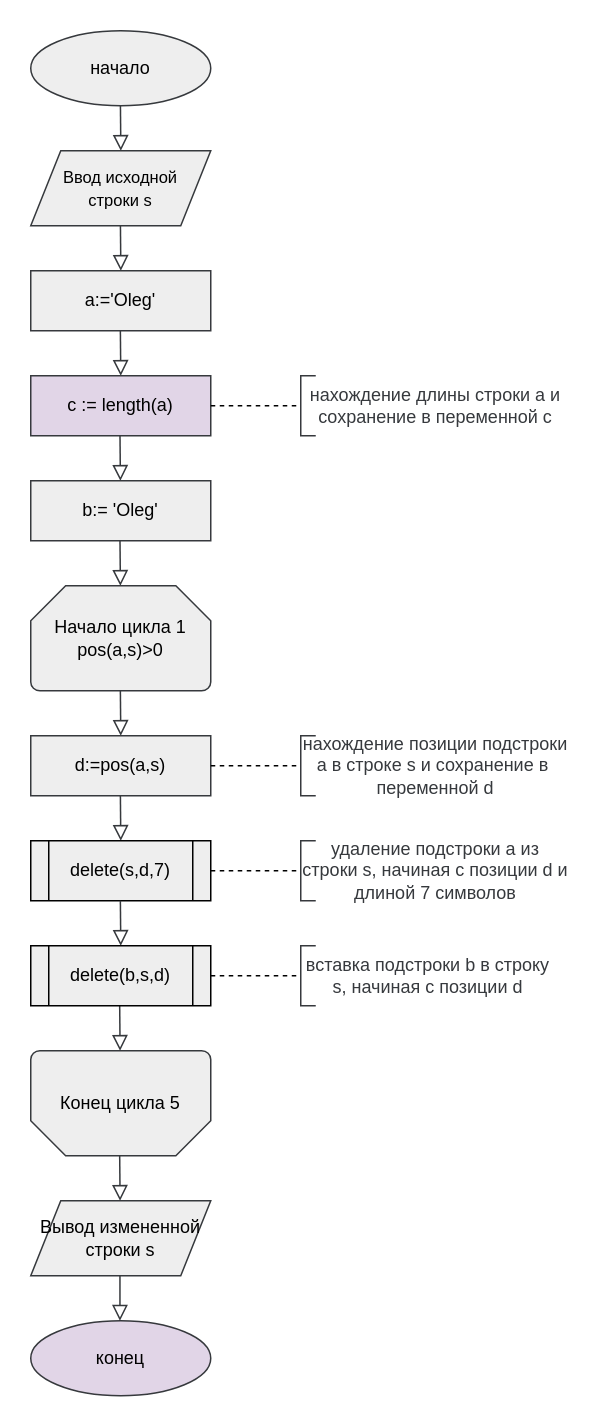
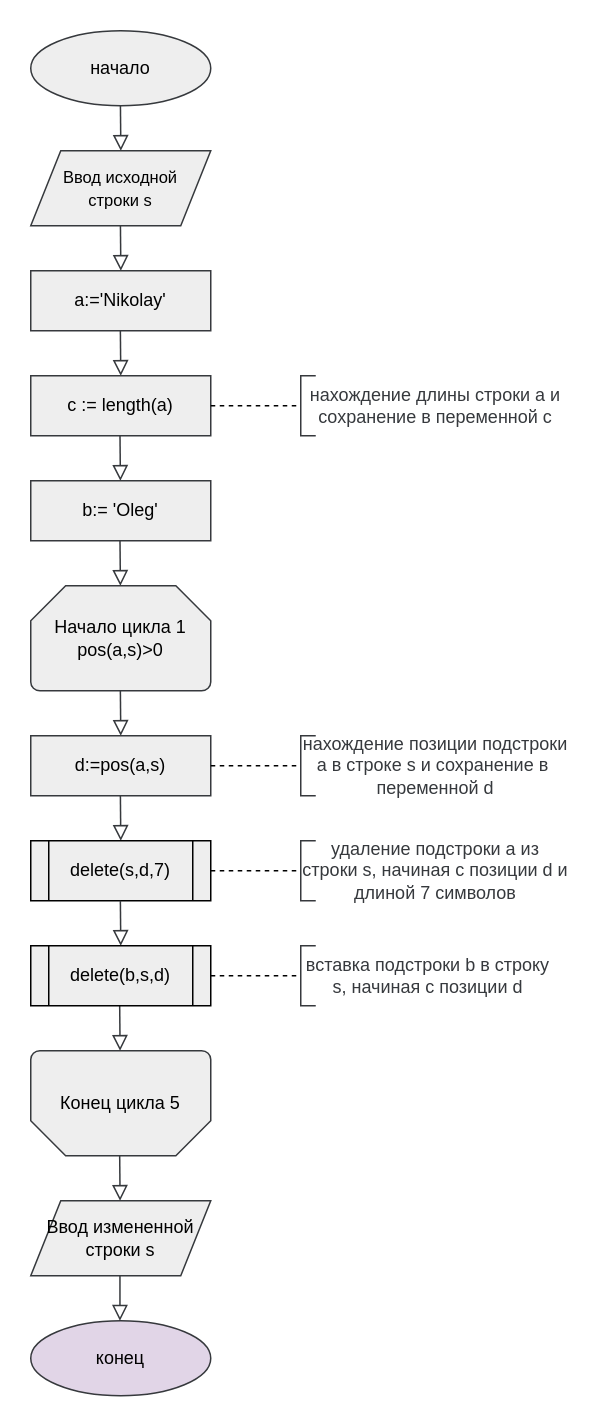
  <mxCell id="0" />
  <mxCell id="1" parent="0" />
  <mxCell id="2" value="начало" style="ellipse;whiteSpace=wrap;html=1;strokeColor=#36393d;fillColor=#eeeeee;fontColor=#000000;" parent="1" vertex="1"><mxGeometry x="20" y="20" width="120" height="50" as="geometry" /></mxCell>
  <mxCell id="3" value="Начало цикла 1&lt;br&gt;pos(a,s)&amp;gt;0" style="strokeWidth=1;html=1;shape=mxgraph.flowchart.loop_limit;whiteSpace=wrap;strokeColor=#36393d;fillColor=#eeeeee;fontColor=#000000;" parent="1" vertex="1"><mxGeometry x="20" y="390" width="120" height="70" as="geometry" /></mxCell>
  <mxCell id="4" value="" style="rounded=0;html=1;jettySize=auto;orthogonalLoop=1;fontSize=11;endArrow=block;endFill=0;endSize=8;strokeWidth=1;shadow=0;labelBackgroundColor=none;edgeStyle=orthogonalEdgeStyle;strokeColor=#36393d;fillColor=#eeeeee;fontColor=#000000;" parent="1" edge="1"><mxGeometry relative="1" as="geometry"><mxPoint x="79.79" y="70" as="sourcePoint" /><mxPoint x="80.06" y="100" as="targetPoint" /></mxGeometry></mxCell>
  <mxCell id="5" value="" style="rounded=0;html=1;jettySize=auto;orthogonalLoop=1;fontSize=11;endArrow=block;endFill=0;endSize=8;strokeWidth=1;shadow=0;labelBackgroundColor=none;edgeStyle=orthogonalEdgeStyle;strokeColor=#36393d;fillColor=#eeeeee;fontColor=#000000;" parent="1" edge="1"><mxGeometry relative="1" as="geometry"><mxPoint x="79.79" y="150" as="sourcePoint" /><mxPoint x="80.06" y="180" as="targetPoint" /></mxGeometry></mxCell>
  <mxCell id="6" value="" style="rounded=0;html=1;jettySize=auto;orthogonalLoop=1;fontSize=11;endArrow=block;endFill=0;endSize=8;strokeWidth=1;shadow=0;labelBackgroundColor=none;edgeStyle=orthogonalEdgeStyle;strokeColor=#36393d;fillColor=#eeeeee;fontColor=#000000;" parent="1" edge="1"><mxGeometry relative="1" as="geometry"><mxPoint x="79.75" y="220" as="sourcePoint" /><mxPoint x="80.02" y="250" as="targetPoint" /></mxGeometry></mxCell>
  <mxCell id="7" value="Конец цикла 5" style="strokeWidth=1;html=1;shape=mxgraph.flowchart.loop_limit;whiteSpace=wrap;strokeColor=#36393d;fillColor=#eeeeee;fontColor=#000000;direction=west;" parent="1" vertex="1"><mxGeometry x="20" y="700" width="120" height="70" as="geometry" /></mxCell>
  <mxCell id="8" value="конец" style="ellipse;whiteSpace=wrap;html=1;strokeColor=#36393d;fillColor=#e1d5e7;fontColor=#000000;" parent="1" vertex="1"><mxGeometry x="20" y="880" width="120" height="50" as="geometry" /></mxCell>
- <mxCell id="9" value="&lt;div&gt;&lt;font style=&quot;font-size: 12px;&quot;&gt;a:='Oleg'&lt;/font&gt;&lt;/div&gt;" style="rounded=0;whiteSpace=wrap;html=1;strokeColor=#36393d;fillColor=#eeeeee;fontColor=#000000;" parent="1" vertex="1"><mxGeometry x="20" y="180" width="120" height="40" as="geometry" /></mxCell>
- <mxCell id="10" value="Вывод измененной&lt;br&gt;строки s" style="shape=parallelogram;perimeter=parallelogramPerimeter;whiteSpace=wrap;html=1;fixedSize=1;strokeColor=#36393d;fillColor=#eeeeee;fontColor=#000000;" parent="1" vertex="1"><mxGeometry x="20" y="800" width="120" height="50" as="geometry" /></mxCell>
+ <mxCell id="9" value="&lt;div&gt;&lt;font style=&quot;font-size: 12px;&quot;&gt;a:='Nikolay'&lt;/font&gt;&lt;/div&gt;" style="rounded=0;whiteSpace=wrap;html=1;strokeColor=#36393d;fillColor=#eeeeee;fontColor=#000000;" parent="1" vertex="1"><mxGeometry x="20" y="180" width="120" height="40" as="geometry" /></mxCell>
+ <mxCell id="10" value="Ввод измененной&lt;br&gt;строки s" style="shape=parallelogram;perimeter=parallelogramPerimeter;whiteSpace=wrap;html=1;fixedSize=1;strokeColor=#36393d;fillColor=#eeeeee;fontColor=#000000;" parent="1" vertex="1"><mxGeometry x="20" y="800" width="120" height="50" as="geometry" /></mxCell>
  <mxCell id="11" value="" style="rounded=0;html=1;jettySize=auto;orthogonalLoop=1;fontSize=11;endArrow=block;endFill=0;endSize=8;strokeWidth=1;shadow=0;labelBackgroundColor=none;edgeStyle=orthogonalEdgeStyle;strokeColor=#36393d;fillColor=#eeeeee;fontColor=#000000;" parent="1" edge="1"><mxGeometry relative="1" as="geometry"><mxPoint x="79.47" y="850" as="sourcePoint" /><mxPoint x="79.47" y="880" as="targetPoint" /></mxGeometry></mxCell>
  <mxCell id="12" value="" style="strokeWidth=1;html=1;shape=mxgraph.flowchart.annotation_1;align=left;pointerEvents=1;direction=east;strokeColor=#36393d;" parent="1" vertex="1"><mxGeometry x="200" y="630" width="10" height="40" as="geometry" /></mxCell>
  <mxCell id="13" value="вставка подстроки b в строку s, начиная с позиции d" style="text;html=1;strokeColor=none;fillColor=none;align=center;verticalAlign=middle;whiteSpace=wrap;rounded=0;fontColor=#36393d;" parent="1" vertex="1"><mxGeometry x="200" y="635" width="170" height="30" as="geometry" /></mxCell>
  <mxCell id="14" value="" style="rounded=0;html=1;jettySize=auto;orthogonalLoop=1;fontSize=11;endArrow=block;endFill=0;endSize=8;strokeWidth=1;shadow=0;labelBackgroundColor=none;edgeStyle=orthogonalEdgeStyle;strokeColor=#36393d;fillColor=#eeeeee;fontColor=#000000;" parent="1" edge="1"><mxGeometry relative="1" as="geometry"><mxPoint x="79.75" y="460" as="sourcePoint" /><mxPoint x="80.02" y="490" as="targetPoint" /></mxGeometry></mxCell>
  <mxCell id="15" value="&lt;span style=&quot;font-size: 11px;&quot;&gt;Ввод исходной&lt;br&gt;строки s&lt;/span&gt;" style="shape=parallelogram;perimeter=parallelogramPerimeter;whiteSpace=wrap;html=1;fixedSize=1;strokeColor=#36393d;fillColor=#eeeeee;fontColor=#000000;" parent="1" vertex="1"><mxGeometry x="20" y="100" width="120" height="50" as="geometry" /></mxCell>
  <mxCell id="16" value="" style="rounded=0;html=1;jettySize=auto;orthogonalLoop=1;fontSize=11;endArrow=block;endFill=0;endSize=8;strokeWidth=1;shadow=0;labelBackgroundColor=none;edgeStyle=orthogonalEdgeStyle;strokeColor=#36393d;fillColor=#eeeeee;fontColor=#000000;" parent="1" edge="1"><mxGeometry relative="1" as="geometry"><mxPoint x="79.76" y="530" as="sourcePoint" /><mxPoint x="80.03" y="560" as="targetPoint" /></mxGeometry></mxCell>
  <mxCell id="17" value="" style="rounded=0;html=1;jettySize=auto;orthogonalLoop=1;fontSize=11;endArrow=block;endFill=0;endSize=8;strokeWidth=1;shadow=0;labelBackgroundColor=none;edgeStyle=orthogonalEdgeStyle;strokeColor=#36393d;fillColor=#eeeeee;fontColor=#000000;" parent="1" edge="1"><mxGeometry relative="1" as="geometry"><mxPoint x="79.29" y="670" as="sourcePoint" /><mxPoint x="79.56" y="700" as="targetPoint" /></mxGeometry></mxCell>
  <mxCell id="18" value="d:=pos(a,s)" style="rounded=0;whiteSpace=wrap;html=1;strokeColor=#36393d;fillColor=#eeeeee;fontColor=#000000;" parent="1" vertex="1"><mxGeometry x="20" y="490" width="120" height="40" as="geometry" /></mxCell>
  <mxCell id="19" value="" style="rounded=0;html=1;jettySize=auto;orthogonalLoop=1;fontSize=11;endArrow=block;endFill=0;endSize=8;strokeWidth=1;shadow=0;labelBackgroundColor=none;edgeStyle=orthogonalEdgeStyle;strokeColor=#36393d;fillColor=#eeeeee;fontColor=#000000;" parent="1" edge="1"><mxGeometry relative="1" as="geometry"><mxPoint x="79.29" y="770" as="sourcePoint" /><mxPoint x="79.56" y="800" as="targetPoint" /></mxGeometry></mxCell>
  <mxCell id="20" value="delete(s,d,7)" style="shape=process;whiteSpace=wrap;html=1;backgroundOutline=1;fillColor=#eeeeee;" parent="1" vertex="1"><mxGeometry x="20" y="560" width="120" height="40" as="geometry" /></mxCell>
  <mxCell id="21" value="" style="rounded=0;html=1;jettySize=auto;orthogonalLoop=1;fontSize=11;endArrow=block;endFill=0;endSize=8;strokeWidth=1;shadow=0;labelBackgroundColor=none;edgeStyle=orthogonalEdgeStyle;strokeColor=#36393d;fillColor=#eeeeee;fontColor=#000000;" parent="1" edge="1"><mxGeometry relative="1" as="geometry"><mxPoint x="79.75" y="600" as="sourcePoint" /><mxPoint x="80.02" y="630" as="targetPoint" /></mxGeometry></mxCell>
  <mxCell id="22" value="delete(b,s,d)" style="shape=process;whiteSpace=wrap;html=1;backgroundOutline=1;fillColor=#eeeeee;" parent="1" vertex="1"><mxGeometry x="20" y="630" width="120" height="40" as="geometry" /></mxCell>
  <mxCell id="23" value="" style="endArrow=none;dashed=1;html=1;rounded=0;exitX=1;exitY=0.5;exitDx=0;exitDy=0;entryX=0;entryY=0.5;entryDx=0;entryDy=0;" parent="1" source="22" target="13" edge="1"><mxGeometry width="50" height="50" relative="1" as="geometry"><mxPoint x="260" y="750" as="sourcePoint" /><mxPoint x="310" y="700" as="targetPoint" /></mxGeometry></mxCell>
- <mxCell id="24" value="&lt;div&gt;&lt;span style=&quot;background-color: initial;&quot;&gt;&lt;font style=&quot;font-size: 12px;&quot;&gt;c := length(a)&lt;/font&gt;&lt;/span&gt;&lt;/div&gt;" style="rounded=0;whiteSpace=wrap;html=1;strokeColor=#36393d;fillColor=#e1d5e7;fontColor=#000000;" parent="1" vertex="1"><mxGeometry x="20" y="250" width="120" height="40" as="geometry" /></mxCell>
+ <mxCell id="24" value="&lt;div&gt;&lt;span style=&quot;background-color: initial;&quot;&gt;&lt;font style=&quot;font-size: 12px;&quot;&gt;c := length(a)&lt;/font&gt;&lt;/span&gt;&lt;/div&gt;" style="rounded=0;whiteSpace=wrap;html=1;strokeColor=#36393d;fillColor=#eeeeee;fontColor=#000000;" parent="1" vertex="1"><mxGeometry x="20" y="250" width="120" height="40" as="geometry" /></mxCell>
  <mxCell id="25" value="&lt;div&gt;&lt;span style=&quot;background-color: initial;&quot;&gt;&lt;font style=&quot;font-size: 12px;&quot;&gt;b:= 'Oleg'&lt;/font&gt;&lt;/span&gt;&lt;br&gt;&lt;/div&gt;" style="rounded=0;whiteSpace=wrap;html=1;strokeColor=#36393d;fillColor=#eeeeee;fontColor=#000000;" parent="1" vertex="1"><mxGeometry x="20" y="320" width="120" height="40" as="geometry" /></mxCell>
  <mxCell id="26" value="" style="rounded=0;html=1;jettySize=auto;orthogonalLoop=1;fontSize=11;endArrow=block;endFill=0;endSize=8;strokeWidth=1;shadow=0;labelBackgroundColor=none;edgeStyle=orthogonalEdgeStyle;strokeColor=#36393d;fillColor=#eeeeee;fontColor=#000000;" parent="1" edge="1"><mxGeometry relative="1" as="geometry"><mxPoint x="79.5" y="290" as="sourcePoint" /><mxPoint x="79.77" y="320" as="targetPoint" /></mxGeometry></mxCell>
  <mxCell id="27" value="" style="rounded=0;html=1;jettySize=auto;orthogonalLoop=1;fontSize=11;endArrow=block;endFill=0;endSize=8;strokeWidth=1;shadow=0;labelBackgroundColor=none;edgeStyle=orthogonalEdgeStyle;strokeColor=#36393d;fillColor=#eeeeee;fontColor=#000000;" parent="1" edge="1"><mxGeometry relative="1" as="geometry"><mxPoint x="79.5" y="360" as="sourcePoint" /><mxPoint x="79.77" y="390" as="targetPoint" /></mxGeometry></mxCell>
  <mxCell id="28" value="" style="strokeWidth=1;html=1;shape=mxgraph.flowchart.annotation_1;align=left;pointerEvents=1;direction=east;strokeColor=#36393d;" parent="1" vertex="1"><mxGeometry x="200" y="250" width="10" height="40" as="geometry" /></mxCell>
  <mxCell id="29" value="нахождение длины строки a и сохранение в переменной c" style="text;html=1;strokeColor=none;fillColor=none;align=center;verticalAlign=middle;whiteSpace=wrap;rounded=0;fontColor=#36393d;" parent="1" vertex="1"><mxGeometry x="200" y="255" width="180" height="30" as="geometry" /></mxCell>
  <mxCell id="30" value="" style="endArrow=none;dashed=1;html=1;rounded=0;exitX=1;exitY=0.5;exitDx=0;exitDy=0;entryX=0;entryY=0.5;entryDx=0;entryDy=0;" parent="1" target="29" edge="1"><mxGeometry width="50" height="50" relative="1" as="geometry"><mxPoint x="140" y="270" as="sourcePoint" /><mxPoint x="310" y="320" as="targetPoint" /></mxGeometry></mxCell>
  <mxCell id="31" value="" style="strokeWidth=1;html=1;shape=mxgraph.flowchart.annotation_1;align=left;pointerEvents=1;direction=east;strokeColor=#36393d;" parent="1" vertex="1"><mxGeometry x="200" y="560" width="10" height="40" as="geometry" /></mxCell>
  <mxCell id="32" value="удаление подстроки a из строки s,&amp;nbsp;начиная с позиции d и длиной 7 символов" style="text;html=1;strokeColor=none;fillColor=none;align=center;verticalAlign=middle;whiteSpace=wrap;rounded=0;fontColor=#36393d;" parent="1" vertex="1"><mxGeometry x="200" y="565" width="180" height="30" as="geometry" /></mxCell>
  <mxCell id="33" value="" style="endArrow=none;dashed=1;html=1;rounded=0;exitX=1;exitY=0.5;exitDx=0;exitDy=0;entryX=0;entryY=0.5;entryDx=0;entryDy=0;" parent="1" target="32" edge="1"><mxGeometry width="50" height="50" relative="1" as="geometry"><mxPoint x="140" y="580" as="sourcePoint" /><mxPoint x="310" y="630" as="targetPoint" /></mxGeometry></mxCell>
  <mxCell id="34" value="" style="strokeWidth=1;html=1;shape=mxgraph.flowchart.annotation_1;align=left;pointerEvents=1;direction=east;strokeColor=#36393d;" parent="1" vertex="1"><mxGeometry x="200" y="490" width="10" height="40" as="geometry" /></mxCell>
  <mxCell id="35" value="нахождение позиции подстроки&lt;br&gt;a в строке s и сохранение в&amp;nbsp;&lt;br&gt;переменной d" style="text;html=1;strokeColor=none;fillColor=none;align=center;verticalAlign=middle;whiteSpace=wrap;rounded=0;fontColor=#36393d;" parent="1" vertex="1"><mxGeometry x="200" y="495" width="180" height="30" as="geometry" /></mxCell>
  <mxCell id="36" value="" style="endArrow=none;dashed=1;html=1;rounded=0;exitX=1;exitY=0.5;exitDx=0;exitDy=0;entryX=0;entryY=0.5;entryDx=0;entryDy=0;" parent="1" target="35" edge="1"><mxGeometry width="50" height="50" relative="1" as="geometry"><mxPoint x="140" y="510" as="sourcePoint" /><mxPoint x="310" y="560" as="targetPoint" /></mxGeometry></mxCell>
